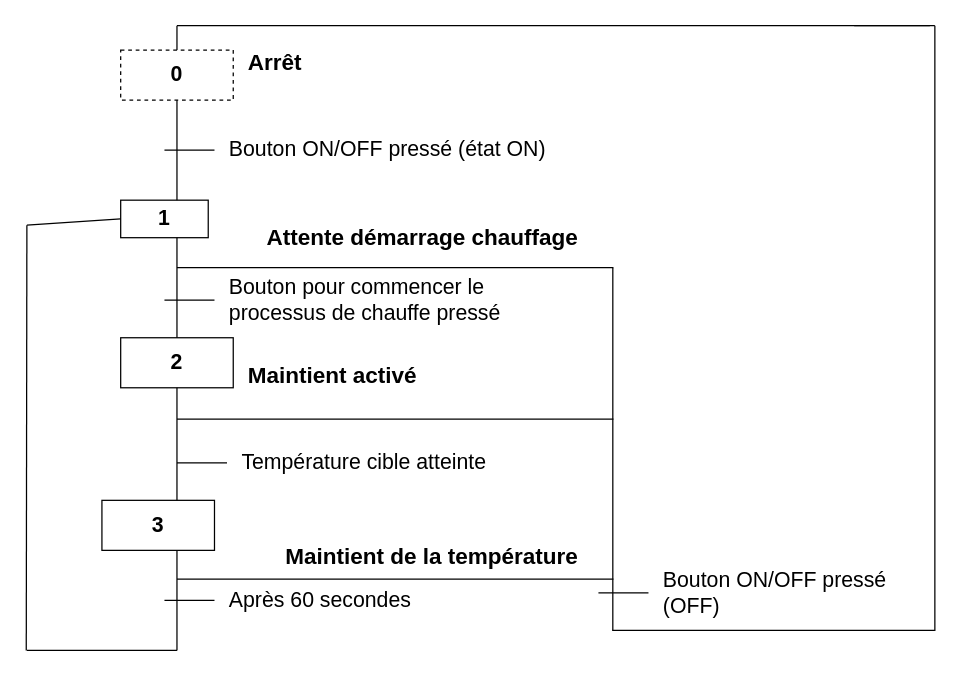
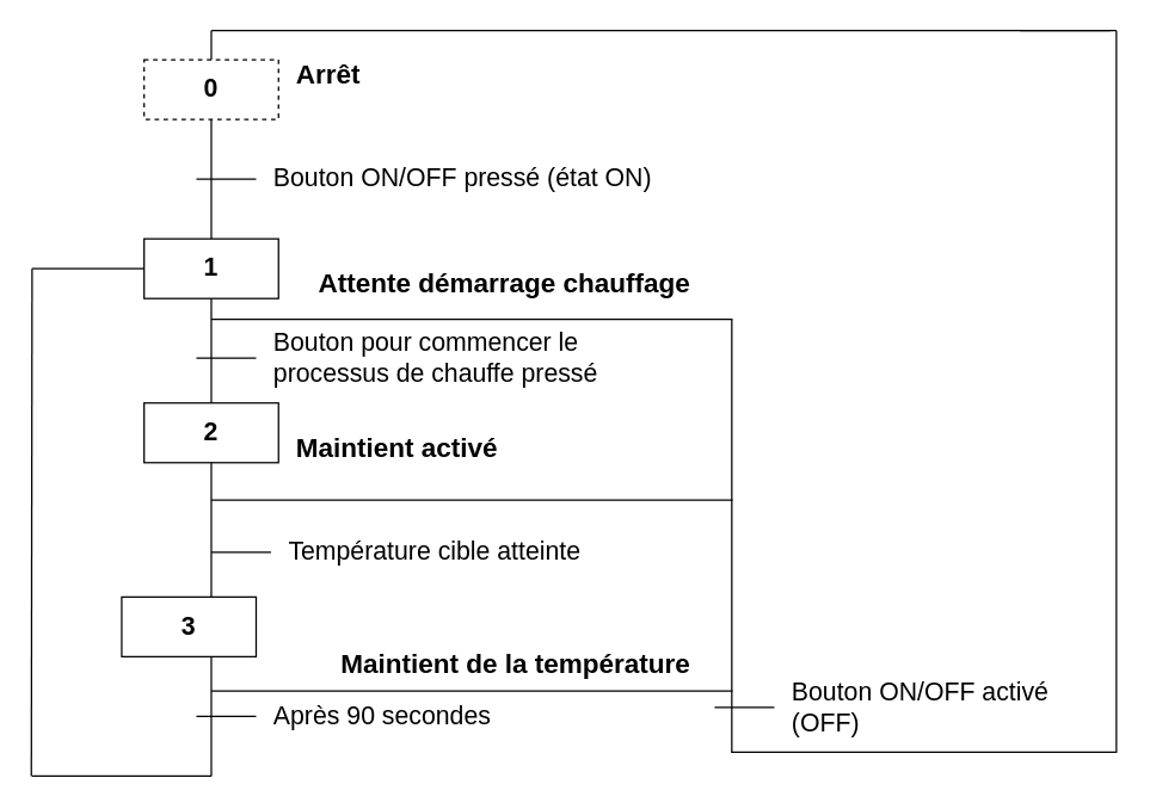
  <mxCell id="0" />
  <mxCell id="1" parent="0" />
  <mxCell id="2" value="" style="endArrow=none;html=1;fontSize=17;entryX=0.5;entryY=0;entryDx=0;entryDy=0;" parent="1" target="3" edge="1"><mxGeometry width="50" height="50" relative="1" as="geometry"><mxPoint x="141" y="519.5" as="sourcePoint" /><mxPoint x="76" y="119.5" as="targetPoint" /></mxGeometry></mxCell>
  <mxCell id="3" value="0" style="rounded=0;whiteSpace=wrap;html=1;fontStyle=1;fontSize=17;dashed=1;" parent="1" vertex="1"><mxGeometry x="96" y="39.5" width="90" height="40" as="geometry" /></mxCell>
- <mxCell id="4" value="1" style="rounded=0;whiteSpace=wrap;html=1;fontStyle=1;fontSize=17;" parent="1" vertex="1"><mxGeometry x="96" y="159.5" width="70" height="30" as="geometry" /></mxCell>
+ <mxCell id="4" value="1" style="rounded=0;whiteSpace=wrap;html=1;fontStyle=1;fontSize=17;" parent="1" vertex="1"><mxGeometry x="96" y="159.5" width="90" height="40" as="geometry" /></mxCell>
  <mxCell id="5" value="2" style="rounded=0;whiteSpace=wrap;html=1;fontStyle=1;fontSize=17;" parent="1" vertex="1"><mxGeometry x="96" y="269.5" width="90" height="40" as="geometry" /></mxCell>
  <mxCell id="6" value="3" style="rounded=0;whiteSpace=wrap;html=1;fontStyle=1;fontSize=17;" parent="1" vertex="1"><mxGeometry x="81" y="399.5" width="90" height="40" as="geometry" /></mxCell>
  <mxCell id="7" value="Arrêt" style="text;html=1;strokeColor=none;fillColor=none;align=left;verticalAlign=middle;whiteSpace=wrap;rounded=0;fontSize=18;fontStyle=1" parent="1" vertex="1"><mxGeometry x="196" y="39.5" width="180" height="20" as="geometry" /></mxCell>
  <mxCell id="8" value="Attente démarrage chauffage" style="text;html=1;strokeColor=none;fillColor=none;align=left;verticalAlign=middle;whiteSpace=wrap;rounded=0;fontSize=18;fontStyle=1" parent="1" vertex="1"><mxGeometry x="211" y="179.5" width="288" height="20" as="geometry" /></mxCell>
  <mxCell id="9" value="Maintient activé" style="text;html=1;strokeColor=none;fillColor=none;align=left;verticalAlign=middle;whiteSpace=wrap;rounded=0;fontSize=18;fontStyle=1" parent="1" vertex="1"><mxGeometry x="196" y="289.5" width="180" height="20" as="geometry" /></mxCell>
  <mxCell id="10" value="Maintient de la température" style="text;html=1;strokeColor=none;fillColor=none;align=left;verticalAlign=middle;whiteSpace=wrap;rounded=0;fontSize=18;fontStyle=1" parent="1" vertex="1"><mxGeometry x="226" y="434.5" width="248" height="20" as="geometry" /></mxCell>
  <mxCell id="11" value="" style="endArrow=none;html=1;fontSize=17;" parent="1" edge="1"><mxGeometry width="50" height="50" relative="1" as="geometry"><mxPoint x="21" y="519.5" as="sourcePoint" /><mxPoint x="141" y="519.5" as="targetPoint" /></mxGeometry></mxCell>
  <mxCell id="12" value="" style="endArrow=none;html=1;fontSize=17;" parent="1" edge="1"><mxGeometry width="50" height="50" relative="1" as="geometry"><mxPoint x="21" y="179.5" as="sourcePoint" /><mxPoint x="20.5" y="519.5" as="targetPoint" /></mxGeometry></mxCell>
  <mxCell id="13" value="" style="endArrow=none;html=1;fontSize=17;entryX=0;entryY=0.5;entryDx=0;entryDy=0;" parent="1" target="4" edge="1"><mxGeometry width="50" height="50" relative="1" as="geometry"><mxPoint x="21" y="179.5" as="sourcePoint" /><mxPoint x="141" y="179.5" as="targetPoint" /></mxGeometry></mxCell>
  <mxCell id="14" value="" style="endArrow=none;html=1;fontSize=17;" parent="1" edge="1"><mxGeometry width="50" height="50" relative="1" as="geometry"><mxPoint x="131" y="119.5" as="sourcePoint" /><mxPoint x="171" y="119.5" as="targetPoint" /></mxGeometry></mxCell>
  <mxCell id="15" value="Bouton ON/OFF pressé (état ON)" style="text;html=1;strokeColor=none;fillColor=none;align=left;verticalAlign=middle;whiteSpace=wrap;rounded=0;fontSize=17;" parent="1" vertex="1"><mxGeometry x="181" y="109.5" width="276" height="20" as="geometry" /></mxCell>
  <mxCell id="16" value="" style="endArrow=none;html=1;fontSize=17;" parent="1" edge="1"><mxGeometry width="50" height="50" relative="1" as="geometry"><mxPoint x="131" y="239.5" as="sourcePoint" /><mxPoint x="171" y="239.5" as="targetPoint" /></mxGeometry></mxCell>
  <mxCell id="17" value="Bouton pour commencer le processus de chauffe pressé" style="text;html=1;strokeColor=none;fillColor=none;align=left;verticalAlign=middle;whiteSpace=wrap;rounded=0;fontSize=17;" parent="1" vertex="1"><mxGeometry x="181" y="229.5" width="288" height="20" as="geometry" /></mxCell>
  <mxCell id="18" value="" style="endArrow=none;html=1;fontSize=17;" parent="1" edge="1"><mxGeometry width="50" height="50" relative="1" as="geometry"><mxPoint x="131" y="479.5" as="sourcePoint" /><mxPoint x="171" y="479.5" as="targetPoint" /><Array as="points"><mxPoint x="151" y="479.5" /></Array></mxGeometry></mxCell>
- <mxCell id="19" value="Après 60 secondes" style="text;html=1;strokeColor=none;fillColor=none;align=left;verticalAlign=middle;whiteSpace=wrap;rounded=0;fontSize=17;" parent="1" vertex="1"><mxGeometry x="181" y="469.5" width="180" height="20" as="geometry" /></mxCell>
+ <mxCell id="19" value="Après 90 secondes" style="text;html=1;strokeColor=none;fillColor=none;align=left;verticalAlign=middle;whiteSpace=wrap;rounded=0;fontSize=17;" parent="1" vertex="1"><mxGeometry x="181" y="469.5" width="180" height="20" as="geometry" /></mxCell>
  <mxCell id="20" value="" style="endArrow=none;html=1;fontSize=17;" edge="1" parent="1"><mxGeometry width="50" height="50" relative="1" as="geometry"><mxPoint x="141" y="334.5" as="sourcePoint" /><mxPoint x="490" y="334.5" as="targetPoint" /></mxGeometry></mxCell>
  <mxCell id="21" value="" style="endArrow=none;html=1;fontSize=17;" edge="1" parent="1"><mxGeometry width="50" height="50" relative="1" as="geometry"><mxPoint x="141" y="213.5" as="sourcePoint" /><mxPoint x="490" y="213.5" as="targetPoint" /></mxGeometry></mxCell>
  <mxCell id="22" value="" style="endArrow=none;html=1;fontSize=17;" edge="1" parent="1"><mxGeometry width="50" height="50" relative="1" as="geometry"><mxPoint x="141" y="462.5" as="sourcePoint" /><mxPoint x="490" y="462.5" as="targetPoint" /></mxGeometry></mxCell>
  <mxCell id="23" value="" style="endArrow=none;html=1;fontSize=17;" edge="1" parent="1"><mxGeometry width="50" height="50" relative="1" as="geometry"><mxPoint x="489.5" y="503.5" as="sourcePoint" /><mxPoint x="489.5" y="213.5" as="targetPoint" /></mxGeometry></mxCell>
  <mxCell id="24" value="" style="endArrow=none;html=1;fontSize=17;" edge="1" parent="1"><mxGeometry width="50" height="50" relative="1" as="geometry"><mxPoint x="141" y="369.5" as="sourcePoint" /><mxPoint x="181" y="369.5" as="targetPoint" /></mxGeometry></mxCell>
  <mxCell id="25" value="Température cible atteinte" style="text;html=1;strokeColor=none;fillColor=none;align=left;verticalAlign=middle;whiteSpace=wrap;rounded=0;fontSize=17;" vertex="1" parent="1"><mxGeometry x="191" y="359.5" width="220" height="20" as="geometry" /></mxCell>
  <mxCell id="26" value="" style="endArrow=none;html=1;fontSize=17;" edge="1" parent="1"><mxGeometry width="50" height="50" relative="1" as="geometry"><mxPoint x="478" y="473.5" as="sourcePoint" /><mxPoint x="518" y="473.5" as="targetPoint" /></mxGeometry></mxCell>
- <mxCell id="27" value="Bouton ON/OFF pressé (OFF)" style="text;html=1;strokeColor=none;fillColor=none;align=left;verticalAlign=middle;whiteSpace=wrap;rounded=0;fontSize=17;" vertex="1" parent="1"><mxGeometry x="528" y="463.5" width="220" height="20" as="geometry" /></mxCell>
+ <mxCell id="27" value="Bouton ON/OFF activé (OFF)" style="text;html=1;strokeColor=none;fillColor=none;align=left;verticalAlign=middle;whiteSpace=wrap;rounded=0;fontSize=17;" vertex="1" parent="1"><mxGeometry x="528" y="463.5" width="220" height="20" as="geometry" /></mxCell>
  <mxCell id="28" value="" style="endArrow=none;html=1;fontSize=17;" edge="1" parent="1"><mxGeometry width="50" height="50" relative="1" as="geometry"><mxPoint x="747" y="504" as="sourcePoint" /><mxPoint x="747" y="20" as="targetPoint" /></mxGeometry></mxCell>
  <mxCell id="29" value="" style="endArrow=none;html=1;fontSize=17;" edge="1" parent="1"><mxGeometry width="50" height="50" relative="1" as="geometry"><mxPoint x="489" y="503.5" as="sourcePoint" /><mxPoint x="747" y="503.5" as="targetPoint" /></mxGeometry></mxCell>
  <mxCell id="30" value="" style="endArrow=none;html=1;fontSize=17;" edge="1" parent="1"><mxGeometry width="50" height="50" relative="1" as="geometry"><mxPoint x="141" y="20" as="sourcePoint" /><mxPoint x="743" y="20" as="targetPoint" /></mxGeometry></mxCell>
  <mxCell id="31" value="" style="endArrow=none;html=1;fontSize=17;exitX=0.5;exitY=0;exitDx=0;exitDy=0;" edge="1" parent="1" source="3"><mxGeometry width="50" height="50" relative="1" as="geometry"><mxPoint x="103.5" y="20" as="sourcePoint" /><mxPoint x="141" y="20" as="targetPoint" /></mxGeometry></mxCell>
  <mxCell id="32" value="" style="endArrow=none;html=1;" edge="1" parent="1"><mxGeometry width="50" height="50" relative="1" as="geometry"><mxPoint x="682.5" y="20.02" as="sourcePoint" /><mxPoint x="747" y="20" as="targetPoint" /></mxGeometry></mxCell>
